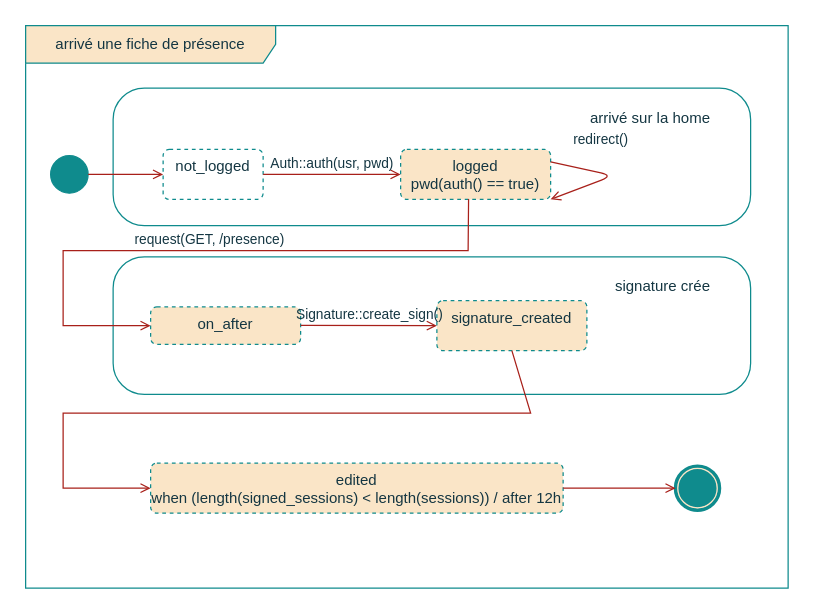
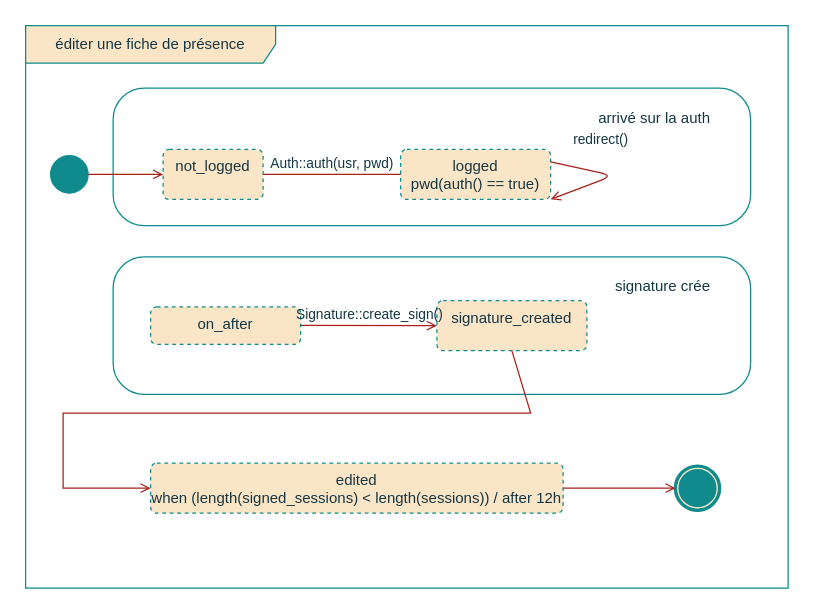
  <mxCell id="0" />
  <mxCell id="1" parent="0" />
- <mxCell id="2" value="arrivé une fiche de présence" style="shape=umlFrame;whiteSpace=wrap;html=1;pointerEvents=0;recursiveResize=0;container=1;collapsible=0;width=200;strokeColor=#0F8B8D;fontColor=#143642;fillColor=#FAE5C7;height=30;" vertex="1" parent="1"><mxGeometry x="20" y="20" width="610" height="450" as="geometry" /></mxCell>
+ <mxCell id="2" value="éditer une fiche de présence" style="shape=umlFrame;whiteSpace=wrap;html=1;pointerEvents=0;recursiveResize=0;container=1;collapsible=0;width=200;strokeColor=#0F8B8D;fontColor=#143642;fillColor=#FAE5C7;height=30;" vertex="1" parent="1"><mxGeometry x="20" y="20" width="610" height="450" as="geometry" /></mxCell>
  <mxCell id="3" value="" style="ellipse;fillColor=strokeColor;html=1;strokeColor=#0F8B8D;fontColor=#143642;" vertex="1" parent="2"><mxGeometry x="20" y="104" width="30" height="30" as="geometry" /></mxCell>
- <mxCell id="4" value="arrivé sur la home" style="html=1;align=right;verticalAlign=top;rounded=1;absoluteArcSize=1;arcSize=50;dashed=0;spacingTop=10;spacingRight=30;whiteSpace=wrap;strokeColor=#0F8B8D;fontColor=#143642;fillColor=none;" vertex="1" parent="2"><mxGeometry x="70" y="50" width="510" height="110" as="geometry" /></mxCell>
- <mxCell id="5" value="not_logged" style="html=1;align=center;verticalAlign=top;rounded=1;absoluteArcSize=1;arcSize=10;dashed=1;whiteSpace=wrap;strokeColor=#0F8B8D;fontColor=#143642;fillColor=#ffffff;" vertex="1" parent="2"><mxGeometry x="110" y="99" width="80" height="40" as="geometry" /></mxCell>
+ <mxCell id="4" value="arrivé sur la auth" style="html=1;align=right;verticalAlign=top;rounded=1;absoluteArcSize=1;arcSize=50;dashed=0;spacingTop=10;spacingRight=30;whiteSpace=wrap;strokeColor=#0F8B8D;fontColor=#143642;fillColor=none;" vertex="1" parent="2"><mxGeometry x="70" y="50" width="510" height="110" as="geometry" /></mxCell>
+ <mxCell id="5" value="not_logged" style="html=1;align=center;verticalAlign=top;rounded=1;absoluteArcSize=1;arcSize=10;dashed=1;whiteSpace=wrap;strokeColor=#0F8B8D;fontColor=#143642;fillColor=#FAE5C7;" vertex="1" parent="2"><mxGeometry x="110" y="99" width="80" height="40" as="geometry" /></mxCell>
  <mxCell id="6" value="" style="endArrow=open;html=1;rounded=0;align=center;verticalAlign=bottom;endFill=0;labelBackgroundColor=none;strokeColor=#A8201A;fontColor=#143642;fillColor=#FAE5C7;exitX=1;exitY=0.5;exitDx=0;exitDy=0;entryX=0;entryY=0.5;entryDx=0;entryDy=0;" edge="1" parent="2" source="3" target="5"><mxGeometry relative="1" as="geometry"><mxPoint x="310" y="294" as="sourcePoint" /><mxPoint x="470" y="294" as="targetPoint" /></mxGeometry></mxCell>
  <mxCell id="7" value="" style="resizable=0;html=1;align=center;verticalAlign=top;labelBackgroundColor=none;strokeColor=#0F8B8D;fontColor=#143642;fillColor=#FAE5C7;" connectable="0" vertex="1" parent="6"><mxGeometry relative="1" as="geometry" /></mxCell>
  <mxCell id="8" value="&lt;div&gt;logged&lt;/div&gt;pwd(auth() == true)" style="html=1;align=center;verticalAlign=top;rounded=1;absoluteArcSize=1;arcSize=10;dashed=1;whiteSpace=wrap;strokeColor=#0F8B8D;fontColor=#143642;fillColor=#FAE5C7;" vertex="1" parent="2"><mxGeometry x="300" y="99" width="120" height="40" as="geometry" /></mxCell>
- <mxCell id="9" value="Auth::auth(usr, pwd)" style="endArrow=open;html=1;rounded=0;align=center;verticalAlign=bottom;endFill=0;labelBackgroundColor=none;strokeColor=#A8201A;fontColor=#143642;fillColor=#FAE5C7;exitX=1;exitY=0.5;exitDx=0;exitDy=0;entryX=0;entryY=0.5;entryDx=0;entryDy=0;" edge="1" parent="2" source="5" target="8"><mxGeometry relative="1" as="geometry"><mxPoint x="310" y="294" as="sourcePoint" /><mxPoint x="470" y="294" as="targetPoint" /></mxGeometry></mxCell>
+ <mxCell id="9" value="Auth::auth(usr, pwd)" style="endArrow=none;html=1;rounded=0;align=center;verticalAlign=bottom;endFill=0;labelBackgroundColor=none;strokeColor=#A8201A;fontColor=#143642;fillColor=#FAE5C7;exitX=1;exitY=0.5;exitDx=0;exitDy=0;entryX=0;entryY=0.5;entryDx=0;entryDy=0;" edge="1" parent="2" source="5" target="8"><mxGeometry relative="1" as="geometry"><mxPoint x="310" y="294" as="sourcePoint" /><mxPoint x="470" y="294" as="targetPoint" /></mxGeometry></mxCell>
  <mxCell id="10" value="" style="resizable=0;html=1;align=center;verticalAlign=top;labelBackgroundColor=none;strokeColor=#0F8B8D;fontColor=#143642;fillColor=#FAE5C7;" connectable="0" vertex="1" parent="9"><mxGeometry relative="1" as="geometry" /></mxCell>
  <mxCell id="11" value="signature crée" style="html=1;align=right;verticalAlign=top;rounded=1;absoluteArcSize=1;arcSize=50;dashed=0;spacingTop=10;spacingRight=30;whiteSpace=wrap;strokeColor=#0F8B8D;fontColor=#143642;fillColor=none;" vertex="1" parent="2"><mxGeometry x="70" y="185" width="510" height="110" as="geometry" /></mxCell>
  <mxCell id="12" value="on_after" style="html=1;align=center;verticalAlign=top;rounded=1;absoluteArcSize=1;arcSize=10;dashed=1;whiteSpace=wrap;strokeColor=#0F8B8D;fontColor=#143642;fillColor=#FAE5C7;" vertex="1" parent="2"><mxGeometry x="100" y="225" width="120" height="30" as="geometry" /></mxCell>
- <mxCell id="13" value="request(GET, /presence)" style="endArrow=open;html=1;rounded=0;align=center;verticalAlign=bottom;endFill=0;labelBackgroundColor=none;strokeColor=#A8201A;fontColor=#143642;fillColor=#FAE5C7;entryX=0;entryY=0.5;entryDx=0;entryDy=0;exitX=0.453;exitY=0.993;exitDx=0;exitDy=0;exitPerimeter=0;" edge="1" parent="2" source="8" target="12"><mxGeometry relative="1" as="geometry"><mxPoint x="210" y="170" as="sourcePoint" /><mxPoint x="370" y="170" as="targetPoint" /><Array as="points"><mxPoint x="354" y="180" /><mxPoint x="30" y="180" /><mxPoint x="30" y="240" /></Array></mxGeometry></mxCell>
- <mxCell id="14" value="" style="resizable=0;html=1;align=center;verticalAlign=top;labelBackgroundColor=none;strokeColor=#0F8B8D;fontColor=#143642;fillColor=#FAE5C7;" connectable="0" vertex="1" parent="13"><mxGeometry relative="1" as="geometry" /></mxCell>
  <mxCell id="15" value="signature_created" style="html=1;align=center;verticalAlign=top;rounded=1;absoluteArcSize=1;arcSize=10;dashed=1;whiteSpace=wrap;strokeColor=#0F8B8D;fontColor=#143642;fillColor=#FAE5C7;" vertex="1" parent="2"><mxGeometry x="329" y="220" width="120" height="40" as="geometry" /></mxCell>
  <mxCell id="16" value="Signature::create_sign()" style="endArrow=open;html=1;rounded=0;align=center;verticalAlign=bottom;endFill=0;labelBackgroundColor=none;strokeColor=#A8201A;fontColor=#143642;fillColor=#FAE5C7;exitX=1;exitY=0.5;exitDx=0;exitDy=0;entryX=0;entryY=0.5;entryDx=0;entryDy=0;" edge="1" parent="2" target="15"><mxGeometry relative="1" as="geometry"><mxPoint x="220" y="239.71" as="sourcePoint" /><mxPoint x="330" y="239.71" as="targetPoint" /></mxGeometry></mxCell>
  <mxCell id="17" value="" style="resizable=0;html=1;align=center;verticalAlign=top;labelBackgroundColor=none;strokeColor=#0F8B8D;fontColor=#143642;fillColor=#FAE5C7;" connectable="0" vertex="1" parent="16"><mxGeometry relative="1" as="geometry" /></mxCell>
  <mxCell id="18" value="redirect()" style="endArrow=open;html=1;rounded=1;align=center;verticalAlign=bottom;endFill=0;labelBackgroundColor=none;strokeColor=#A8201A;fontColor=#143642;fillColor=#FAE5C7;exitX=1;exitY=0.25;exitDx=0;exitDy=0;entryX=1;entryY=1;entryDx=0;entryDy=0;curved=0;" edge="1" parent="2" source="8" target="8"><mxGeometry x="-0.291" y="17" relative="1" as="geometry"><mxPoint x="200" y="200" as="sourcePoint" /><mxPoint x="360" y="200" as="targetPoint" /><Array as="points"><mxPoint x="470" y="120" /></Array><mxPoint as="offset" /></mxGeometry></mxCell>
  <mxCell id="19" value="" style="resizable=0;html=1;align=center;verticalAlign=top;labelBackgroundColor=none;strokeColor=#0F8B8D;fontColor=#143642;fillColor=#FAE5C7;" connectable="0" vertex="1" parent="18"><mxGeometry relative="1" as="geometry" /></mxCell>
  <mxCell id="20" value="&lt;div&gt;edited&lt;/div&gt;when (length(signed_sessions) &amp;lt; length(sessions)) / after 12h" style="html=1;align=center;verticalAlign=top;rounded=1;absoluteArcSize=1;arcSize=10;dashed=1;whiteSpace=wrap;strokeColor=#0F8B8D;fontColor=#143642;fillColor=#FAE5C7;" vertex="1" parent="2"><mxGeometry x="100" y="350" width="330" height="40" as="geometry" /></mxCell>
  <mxCell id="21" value="" style="endArrow=open;html=1;rounded=0;align=center;verticalAlign=bottom;endFill=0;labelBackgroundColor=none;strokeColor=#A8201A;fontColor=#143642;fillColor=#FAE5C7;exitX=0.5;exitY=1;exitDx=0;exitDy=0;entryX=0;entryY=0.5;entryDx=0;entryDy=0;" edge="1" parent="2" source="15" target="20"><mxGeometry relative="1" as="geometry"><mxPoint x="180" y="300" as="sourcePoint" /><mxPoint x="340" y="300" as="targetPoint" /><Array as="points"><mxPoint x="404" y="310" /><mxPoint x="30" y="310" /><mxPoint x="30" y="370" /></Array></mxGeometry></mxCell>
  <mxCell id="22" value="" style="resizable=0;html=1;align=center;verticalAlign=top;labelBackgroundColor=none;strokeColor=#0F8B8D;fontColor=#143642;fillColor=#FAE5C7;" connectable="0" vertex="1" parent="21"><mxGeometry relative="1" as="geometry" /></mxCell>
  <mxCell id="23" value="" style="points=[[0.145,0.145,0],[0.5,0,0],[0.855,0.145,0],[1,0.5,0],[0.855,0.855,0],[0.5,1,0],[0.145,0.855,0],[0,0.5,0]];shape=mxgraph.bpmn.event;html=1;verticalLabelPosition=bottom;labelBackgroundColor=#ffffff;verticalAlign=top;align=center;perimeter=ellipsePerimeter;outlineConnect=0;aspect=fixed;outline=end;symbol=terminate;strokeColor=#0F8B8D;fontColor=#143642;fillColor=#FAE5C7;" vertex="1" parent="2"><mxGeometry x="520" y="352.5" width="35" height="35" as="geometry" /></mxCell>
  <mxCell id="24" value="" style="endArrow=open;html=1;rounded=0;align=center;verticalAlign=bottom;endFill=0;labelBackgroundColor=none;strokeColor=#A8201A;fontColor=#143642;fillColor=#FAE5C7;entryX=0;entryY=0.5;entryDx=0;entryDy=0;entryPerimeter=0;exitX=1;exitY=0.5;exitDx=0;exitDy=0;" edge="1" parent="2" source="20" target="23"><mxGeometry relative="1" as="geometry"><mxPoint x="300" y="250" as="sourcePoint" /><mxPoint x="460" y="250" as="targetPoint" /></mxGeometry></mxCell>
  <mxCell id="25" value="" style="resizable=0;html=1;align=center;verticalAlign=top;labelBackgroundColor=none;strokeColor=#0F8B8D;fontColor=#143642;fillColor=#FAE5C7;" connectable="0" vertex="1" parent="24"><mxGeometry relative="1" as="geometry" /></mxCell>
